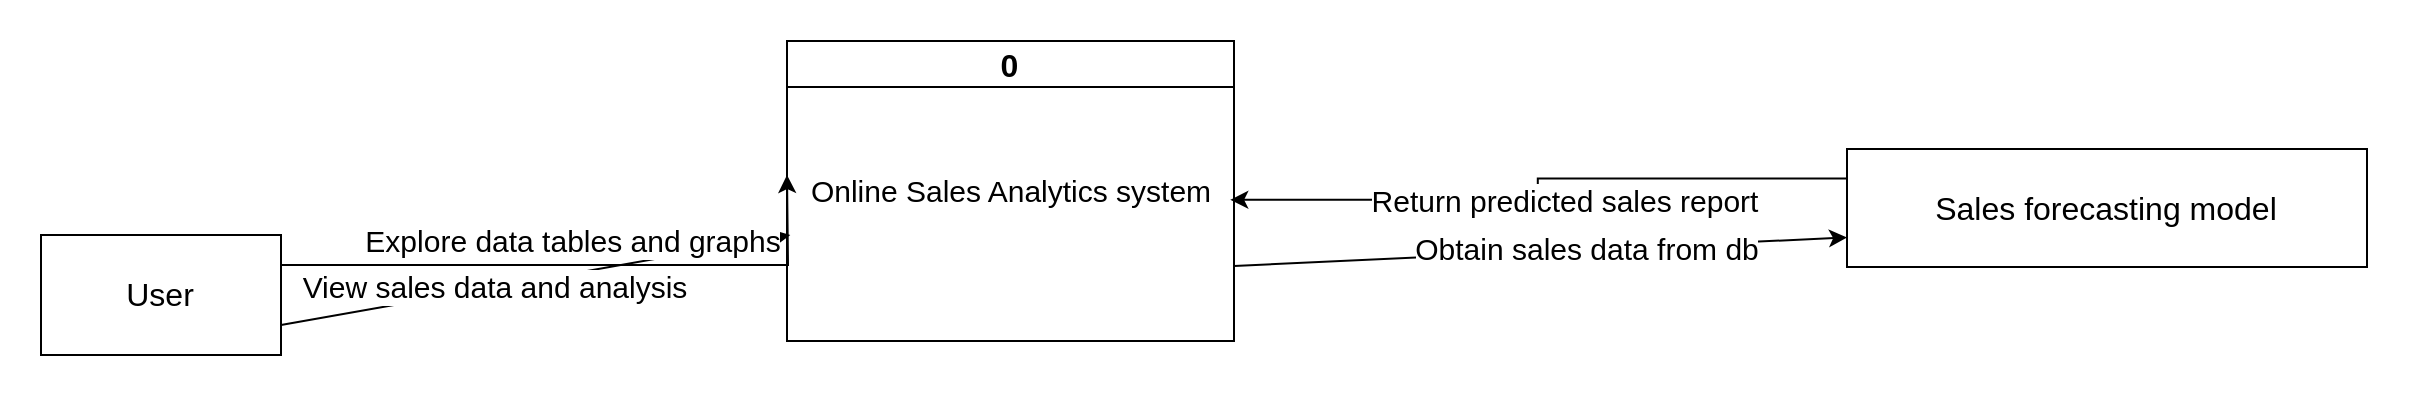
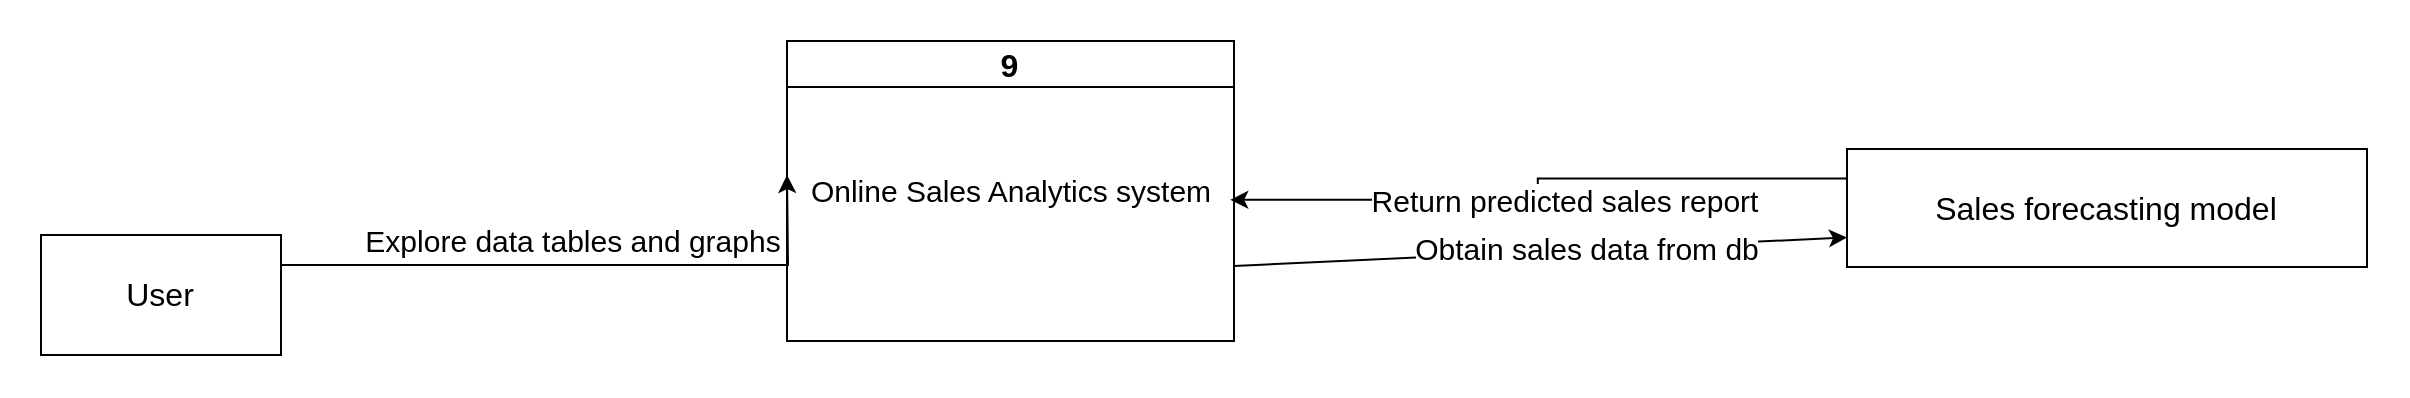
  <mxCell id="0" />
  <mxCell id="1" parent="0" />
  <mxCell id="2" style="rounded=0;orthogonalLoop=1;jettySize=auto;html=1;exitX=1;exitY=0.75;exitDx=0;exitDy=0;entryX=0;entryY=0.75;entryDx=0;entryDy=0;" edge="1" parent="1" source="4" target="8"><mxGeometry relative="1" as="geometry"><mxPoint x="616.5" y="155.5" as="sourcePoint" /><mxPoint x="836" y="88" as="targetPoint" /></mxGeometry></mxCell>
  <mxCell id="3" value="&lt;font style=&quot;font-size: 15px;&quot;&gt;Obtain sales data from db&lt;/font&gt;" style="edgeLabel;html=1;align=center;verticalAlign=middle;resizable=0;points=[];" vertex="1" connectable="0" parent="2"><mxGeometry x="0.04" y="14" relative="1" as="geometry"><mxPoint x="17" y="12" as="offset" /></mxGeometry></mxCell>
- <mxCell id="4" value="0" style="swimlane;fontSize=16;" parent="1" vertex="1"><mxGeometry x="393" y="20" width="223.5" height="150" as="geometry" /></mxCell>
+ <mxCell id="4" value="9" style="swimlane;fontSize=16;" parent="1" vertex="1"><mxGeometry x="393" y="20" width="223.5" height="150" as="geometry" /></mxCell>
  <mxCell id="5" value="&lt;font style=&quot;font-size: 15px;&quot;&gt;Online Sales Analytics system&lt;/font&gt;" style="text;html=1;align=center;verticalAlign=middle;resizable=0;points=[];autosize=1;strokeColor=none;fillColor=none;fontSize=16;" parent="4" vertex="1"><mxGeometry x="2.75" y="59" width="218" height="32" as="geometry" /></mxCell>
  <mxCell id="6" style="edgeStyle=orthogonalEdgeStyle;rounded=0;orthogonalLoop=1;jettySize=auto;html=1;exitX=0;exitY=0.25;exitDx=0;exitDy=0;entryX=1.004;entryY=0.638;entryDx=0;entryDy=0;entryPerimeter=0;" edge="1" parent="1" source="8" target="5"><mxGeometry relative="1" as="geometry" /></mxCell>
  <mxCell id="7" value="&lt;font style=&quot;font-size: 15px;&quot;&gt;Return predicted sales report&lt;/font&gt;" style="edgeLabel;html=1;align=center;verticalAlign=middle;resizable=0;points=[];" vertex="1" connectable="0" parent="6"><mxGeometry x="0.042" y="-2" relative="1" as="geometry"><mxPoint x="14" y="2" as="offset" /></mxGeometry></mxCell>
  <mxCell id="8" value="Sales forecasting model" style="rounded=0;whiteSpace=wrap;html=1;fontSize=16;" parent="1" vertex="1"><mxGeometry x="923" y="74" width="260" height="59" as="geometry" /></mxCell>
- <mxCell id="9" style="rounded=0;orthogonalLoop=1;jettySize=auto;html=1;exitX=1;exitY=0.75;exitDx=0;exitDy=0;entryX=-0.005;entryY=1.188;entryDx=0;entryDy=0;entryPerimeter=0;" edge="1" parent="1" source="13" target="5"><mxGeometry relative="1" as="geometry"><mxPoint x="98" y="87" as="sourcePoint" /><mxPoint x="393" y="126.5" as="targetPoint" /></mxGeometry></mxCell>
- <mxCell id="10" value="&lt;font style=&quot;font-size: 15px;&quot;&gt;View sales data and analysis&lt;br&gt;&lt;/font&gt;" style="edgeLabel;html=1;align=center;verticalAlign=middle;resizable=0;points=[];" vertex="1" connectable="0" parent="9"><mxGeometry x="0.297" y="-1" relative="1" as="geometry"><mxPoint x="-59" y="9" as="offset" /></mxGeometry></mxCell>
  <mxCell id="11" style="edgeStyle=orthogonalEdgeStyle;rounded=0;orthogonalLoop=1;jettySize=auto;html=1;exitX=1;exitY=0.25;exitDx=0;exitDy=0;" edge="1" parent="1" source="13"><mxGeometry relative="1" as="geometry"><mxPoint x="393" y="87" as="targetPoint" /></mxGeometry></mxCell>
  <mxCell id="12" value="&lt;span style=&quot;font-size: 15px;&quot;&gt;Explore data tables and graphs&lt;/span&gt;" style="edgeLabel;html=1;align=center;verticalAlign=middle;resizable=0;points=[];" vertex="1" connectable="0" parent="11"><mxGeometry x="0.095" y="-5" relative="1" as="geometry"><mxPoint x="-18" y="-18" as="offset" /></mxGeometry></mxCell>
  <mxCell id="13" value="User" style="rounded=0;whiteSpace=wrap;html=1;fontSize=16;" parent="1" vertex="1"><mxGeometry x="20" y="117" width="120" height="60" as="geometry" /></mxCell>
